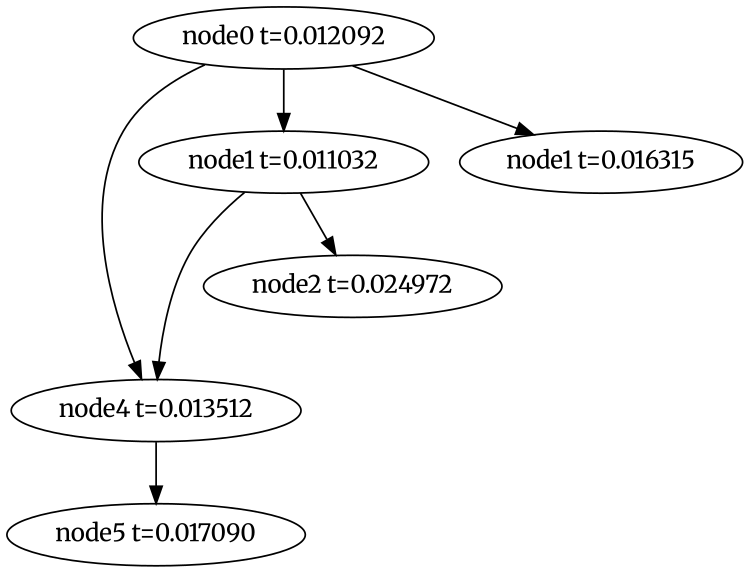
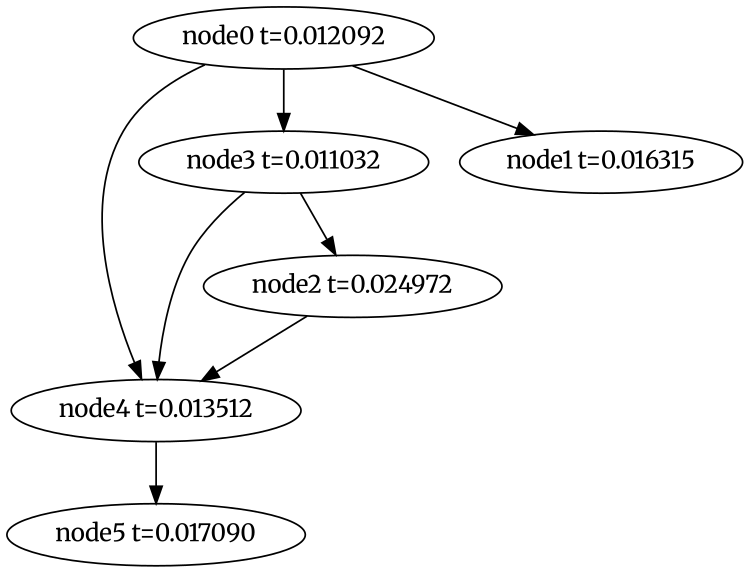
  digraph {
    fontname=Merriweather
    node [fontname=Merriweather]
    edge [fontname=Merriweather]
    n1 [label="node5 t=0.017090"]
    n2 [label="node4 t=0.013512"]
-   n3 [label="node1 t=0.011032"]
+   n3 [label="node3 t=0.011032"]
    n4 [label="node2 t=0.024972"]
    n5 [label="node1 t=0.016315"]
    n6 [label="node0 t=0.012092"]
    n2 -> n1
    n3 -> n2
    n3 -> n4
+   n4 -> n2
    n6 -> n2
    n6 -> n3
    n6 -> n5
  }
